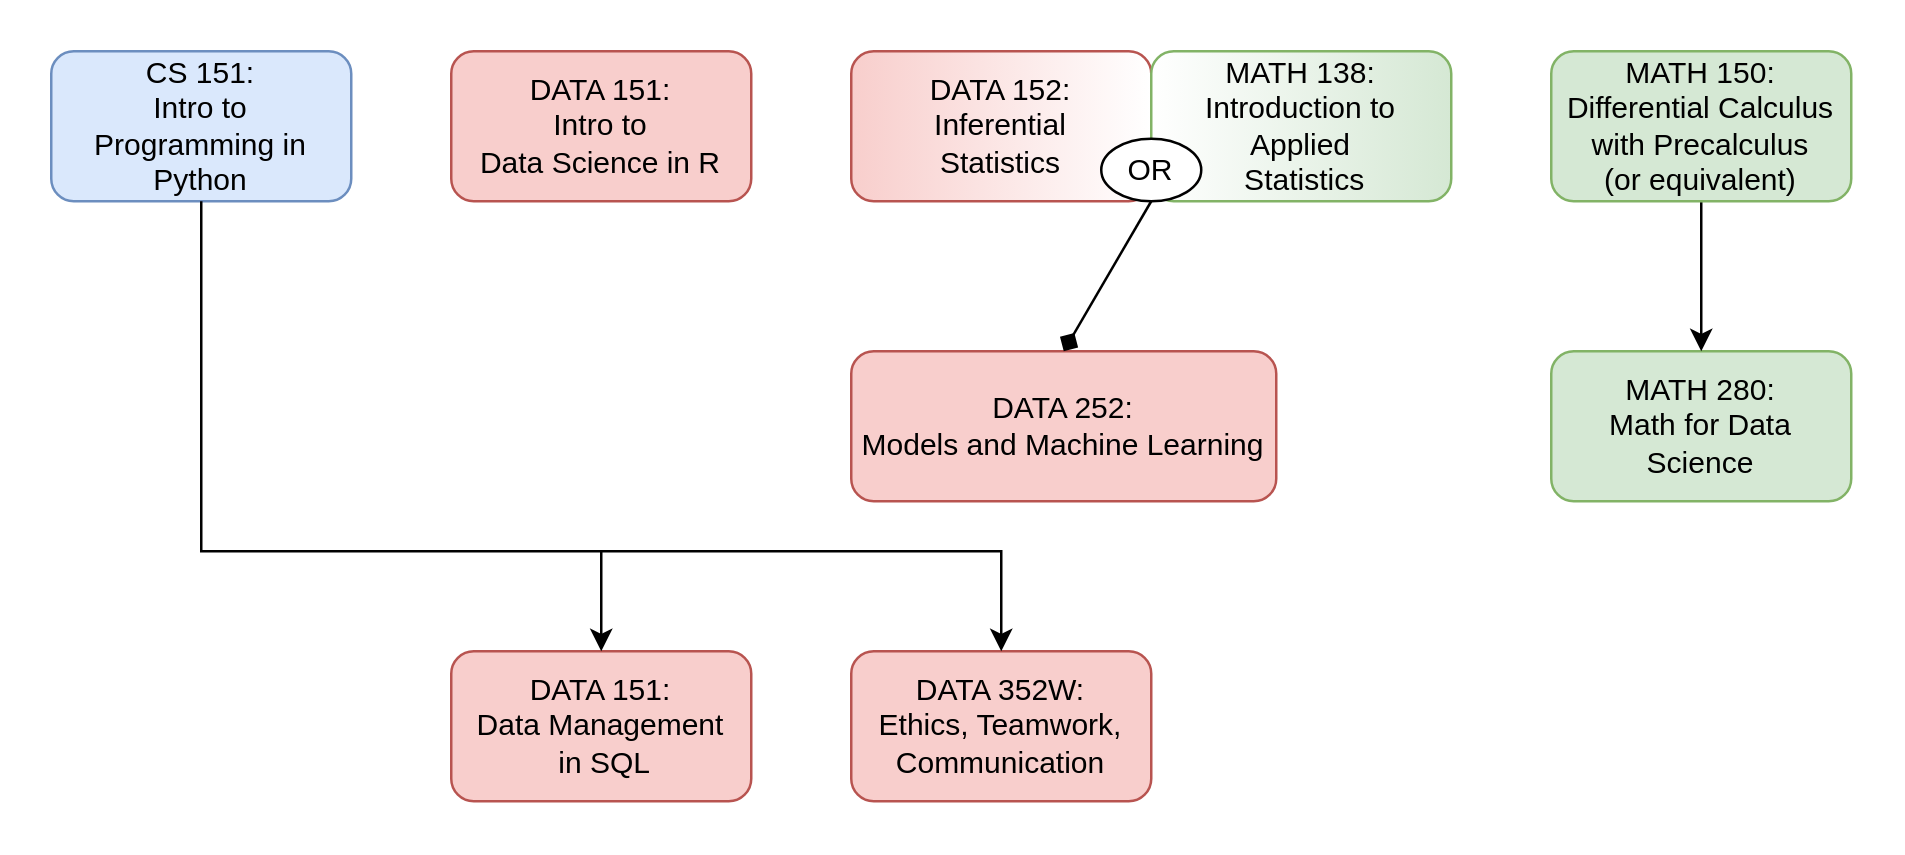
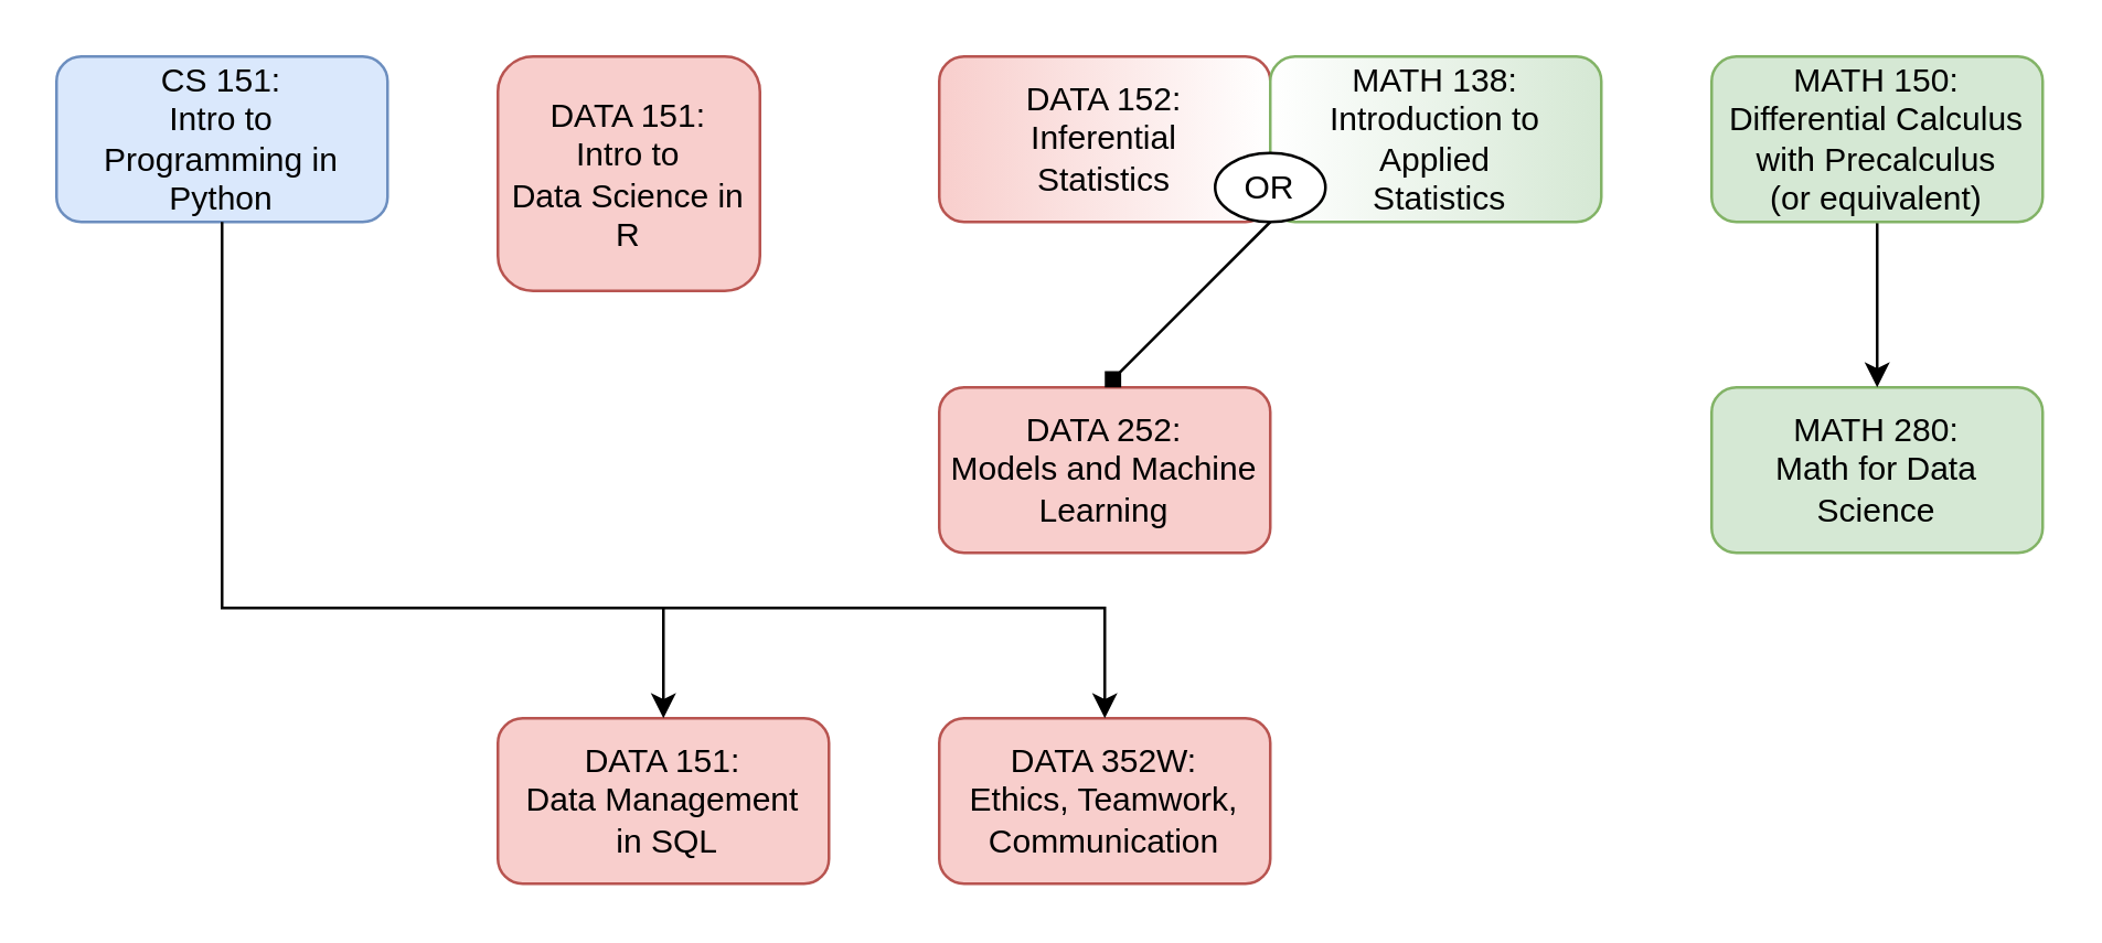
  <mxCell id="0" />
  <mxCell id="1" parent="0" />
  <mxCell id="2" value="&lt;div&gt;CS 151: &lt;br&gt;&lt;/div&gt;&lt;div&gt;Intro to &lt;br&gt;&lt;/div&gt;&lt;div&gt;Programming in Python&lt;/div&gt;" style="rounded=1;whiteSpace=wrap;html=1;fillColor=#dae8fc;strokeColor=#6c8ebf;" parent="1" vertex="1"><mxGeometry x="20" y="20" width="120" height="60" as="geometry" /></mxCell>
- <mxCell id="3" value="&lt;div&gt;DATA 151:&lt;/div&gt;&lt;div&gt;Intro to &lt;br&gt;&lt;/div&gt;&lt;div&gt;Data Science in R&lt;br&gt;&lt;/div&gt;" style="rounded=1;whiteSpace=wrap;html=1;fillColor=#f8cecc;strokeColor=#b85450;" parent="1" vertex="1"><mxGeometry x="180" y="20" width="120" height="60" as="geometry" /></mxCell>
+ <mxCell id="3" value="&lt;div&gt;DATA 151:&lt;/div&gt;&lt;div&gt;Intro to &lt;br&gt;&lt;/div&gt;&lt;div&gt;Data Science in R&lt;br&gt;&lt;/div&gt;" style="rounded=1;whiteSpace=wrap;html=1;fillColor=#f8cecc;strokeColor=#b85450;" parent="1" vertex="1"><mxGeometry x="180" y="20" width="95" height="85" as="geometry" /></mxCell>
  <mxCell id="4" value="&lt;div&gt;DATA 152:&lt;/div&gt;&lt;div&gt;Inferential &lt;br&gt;&lt;/div&gt;&lt;div&gt;Statistics&lt;br&gt;&lt;/div&gt;" style="rounded=1;whiteSpace=wrap;html=1;fillColor=#f8cecc;strokeColor=#b85450;gradientColor=#ffffff;gradientDirection=east;" parent="1" vertex="1"><mxGeometry x="340" y="20" width="120" height="60" as="geometry" /></mxCell>
  <mxCell id="5" value="&lt;div&gt;MATH 280:&lt;/div&gt;&lt;div&gt;Math for Data Science&lt;br&gt;&lt;/div&gt;" style="rounded=1;whiteSpace=wrap;html=1;fillColor=#d5e8d4;strokeColor=#82b366;" parent="1" vertex="1"><mxGeometry x="620" y="140" width="120" height="60" as="geometry" /></mxCell>
- <mxCell id="6" value="&lt;div&gt;DATA 252:&lt;/div&gt;&lt;div&gt;Models and Machine Learning&lt;br&gt;&lt;/div&gt;" style="rounded=1;whiteSpace=wrap;html=1;fillColor=#f8cecc;strokeColor=#b85450;" parent="1" vertex="1"><mxGeometry x="340" y="140" width="170" height="60" as="geometry" /></mxCell>
+ <mxCell id="6" value="&lt;div&gt;DATA 252:&lt;/div&gt;&lt;div&gt;Models and Machine Learning&lt;br&gt;&lt;/div&gt;" style="rounded=1;whiteSpace=wrap;html=1;fillColor=#f8cecc;strokeColor=#b85450;" parent="1" vertex="1"><mxGeometry x="340" y="140" width="120" height="60" as="geometry" /></mxCell>
  <mxCell id="7" value="&lt;div&gt;DATA 151:&lt;/div&gt;&lt;div&gt;Data Management&lt;/div&gt;&lt;div&gt;&amp;nbsp;in SQL&lt;br&gt;&lt;/div&gt;" style="rounded=1;whiteSpace=wrap;html=1;fillColor=#f8cecc;strokeColor=#b85450;" parent="1" vertex="1"><mxGeometry x="180" y="260" width="120" height="60" as="geometry" /></mxCell>
  <mxCell id="8" value="&lt;div&gt;DATA 352W:&lt;/div&gt;&lt;div&gt;Ethics, Teamwork,&lt;/div&gt;&lt;div&gt;Communication&lt;br&gt;&lt;/div&gt;" style="rounded=1;whiteSpace=wrap;html=1;fillColor=#f8cecc;strokeColor=#b85450;" parent="1" vertex="1"><mxGeometry x="340" y="260" width="120" height="60" as="geometry" /></mxCell>
  <mxCell id="9" value="" style="endArrow=classic;html=1;rounded=0;exitX=0.5;exitY=1;exitDx=0;exitDy=0;" parent="1" source="2" edge="1"><mxGeometry width="50" height="50" relative="1" as="geometry"><mxPoint x="220" y="250" as="sourcePoint" /><mxPoint x="240" y="260" as="targetPoint" /><Array as="points"><mxPoint x="80" y="220" /><mxPoint x="240" y="220" /></Array></mxGeometry></mxCell>
  <mxCell id="10" value="" style="endArrow=classic;html=1;rounded=0;entryX=0.5;entryY=0;entryDx=0;entryDy=0;" parent="1" target="8" edge="1"><mxGeometry width="50" height="50" relative="1" as="geometry"><mxPoint x="240" y="220" as="sourcePoint" /><mxPoint x="270" y="200" as="targetPoint" /><Array as="points"><mxPoint x="400" y="220" /></Array></mxGeometry></mxCell>
  <mxCell id="11" value="" style="edgeStyle=orthogonalEdgeStyle;rounded=0;orthogonalLoop=1;jettySize=auto;html=1;" parent="1" source="12" target="5" edge="1"><mxGeometry relative="1" as="geometry" /></mxCell>
  <mxCell id="12" value="&lt;div&gt;MATH 150: Differential Calculus with Precalculus&lt;/div&gt;&lt;div&gt;(or equivalent)&lt;br&gt;&lt;/div&gt;" style="rounded=1;whiteSpace=wrap;html=1;fillColor=#d5e8d4;strokeColor=#82b366;" parent="1" vertex="1"><mxGeometry x="620" y="20" width="120" height="60" as="geometry" /></mxCell>
  <mxCell id="13" value="&lt;div&gt;MATH 138: Introduction to Applied&lt;/div&gt;&lt;div&gt;&amp;nbsp;Statistics &lt;/div&gt;" style="rounded=1;whiteSpace=wrap;html=1;fillColor=#d5e8d4;strokeColor=#82b366;sketch=0;gradientColor=#ffffff;gradientDirection=west;" vertex="1" parent="1"><mxGeometry x="460" y="20" width="120" height="60" as="geometry" /></mxCell>
  <mxCell id="14" value="OR" style="ellipse;whiteSpace=wrap;html=1;" vertex="1" parent="1"><mxGeometry x="440" y="55" width="40" height="25" as="geometry" /></mxCell>
  <mxCell id="15" value="" style="endArrow=diamond;html=1;rounded=0;exitX=0.5;exitY=1;exitDx=0;exitDy=0;entryX=0.5;entryY=0;entryDx=0;entryDy=0;" edge="1" parent="1" source="14" target="6"><mxGeometry width="50" height="50" relative="1" as="geometry"><mxPoint x="370" y="100" as="sourcePoint" /><mxPoint x="500" y="130" as="targetPoint" /></mxGeometry></mxCell>
